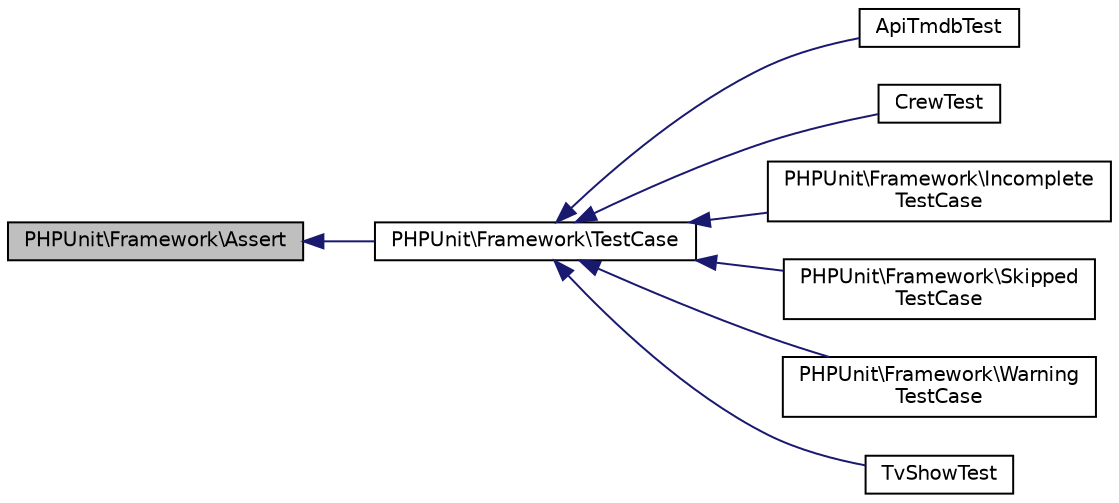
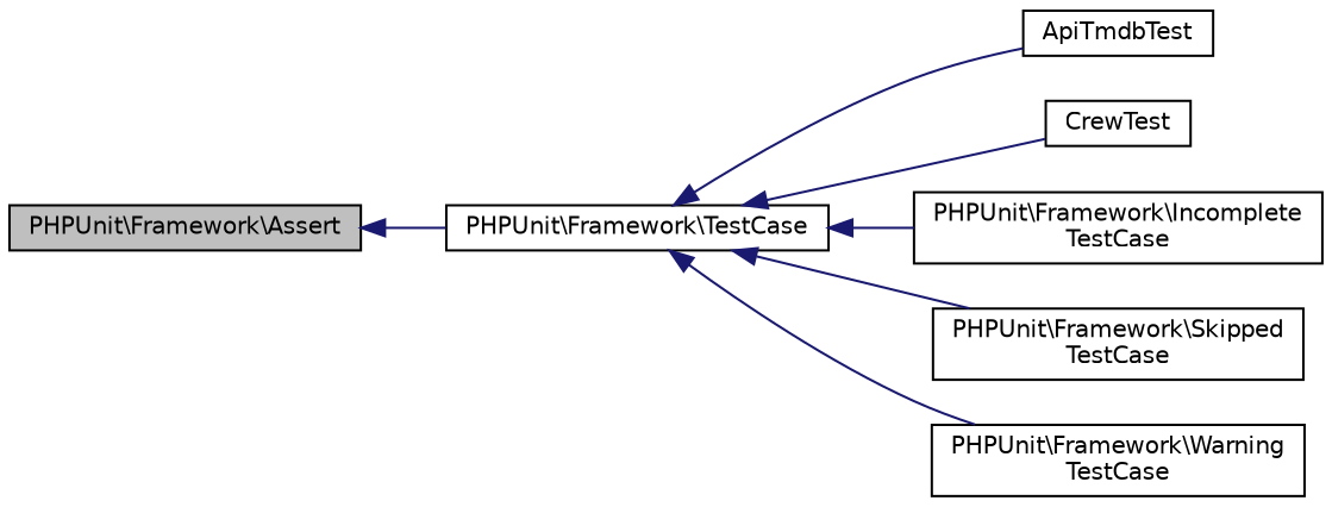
  digraph {
    rankdir=LR
    node [color=black fillcolor=white fontname=Helvetica fontsize=10 shape=record style=filled]
    edge [color=midnightblue dir=back fontname=Helvetica fontsize=10 labelfontname=Helvetica labelfontsize=10 style=solid]
    n1 [fillcolor=grey75 fontcolor=black height=0.2 label="PHPUnit\\Framework\\Assert" width=0.4]
    n2 [height=0.2 label="PHPUnit\\Framework\\TestCase" width=0.4]
    n3 [height=0.2 label=ApiTmdbTest width=0.4]
    n4 [height=0.2 label=CrewTest width=0.4]
    n5 [height=0.2 label="PHPUnit\\Framework\\Incomplete\lTestCase" width=0.4]
    n6 [height=0.2 label="PHPUnit\\Framework\\Skipped\lTestCase" width=0.4]
    n7 [height=0.2 label="PHPUnit\\Framework\\Warning\lTestCase" width=0.4]
-   n8 [height=0.2 label=TvShowTest width=0.4]
    n1 -> n2
    n2 -> n3
    n2 -> n4
    n2 -> n5
    n2 -> n6
    n2 -> n7
-   n2 -> n8
  }
